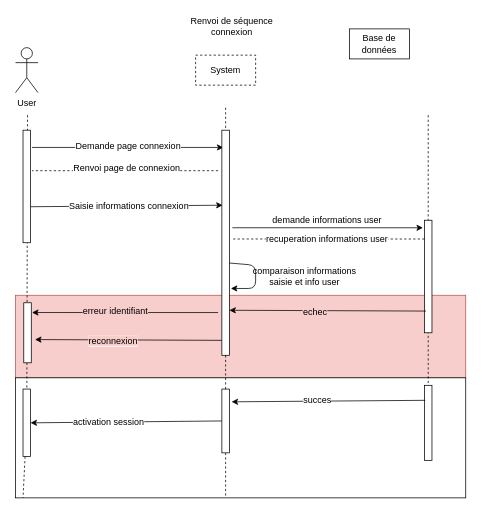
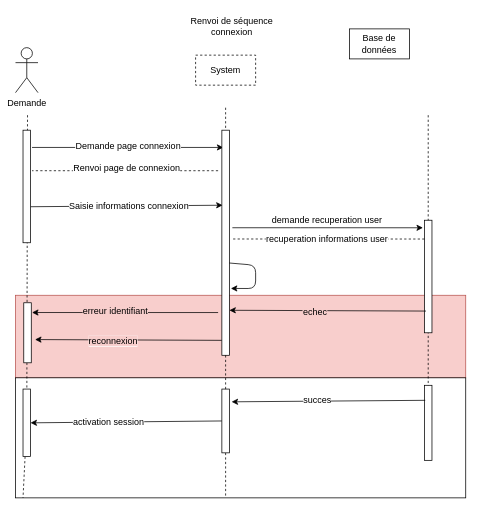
  <mxCell id="0" />
  <mxCell id="1" parent="0" />
  <mxCell id="2" value="" style="rounded=0;whiteSpace=wrap;html=1;fillColor=#F8CECC;strokeColor=#b85450;" vertex="1" parent="1"><mxGeometry x="20" y="393" width="600" height="110" as="geometry" /></mxCell>
  <mxCell id="3" value="" style="rounded=0;whiteSpace=wrap;html=1;labelBackgroundColor=#F8CECC;" vertex="1" parent="1"><mxGeometry x="20" y="503" width="600" height="160" as="geometry" /></mxCell>
  <mxCell id="4" value="" style="endArrow=none;dashed=1;html=1;" edge="1" parent="1"><mxGeometry width="50" height="50" relative="1" as="geometry"><mxPoint x="570" y="153" as="sourcePoint" /><mxPoint x="570" y="613" as="targetPoint" /></mxGeometry></mxCell>
  <mxCell id="5" value="" style="endArrow=none;dashed=1;html=1;" edge="1" parent="1" source="33"><mxGeometry width="50" height="50" relative="1" as="geometry"><mxPoint x="300" y="183" as="sourcePoint" /><mxPoint x="300" y="663" as="targetPoint" /></mxGeometry></mxCell>
  <mxCell id="6" value="" style="endArrow=none;dashed=1;html=1;" edge="1" parent="1" source="35"><mxGeometry width="50" height="50" relative="1" as="geometry"><mxPoint x="40" y="193" as="sourcePoint" /><mxPoint x="30" y="663" as="targetPoint" /></mxGeometry></mxCell>
  <mxCell id="7" value="&lt;div&gt;Renvoi de séquence&lt;/div&gt;&lt;div&gt;connexion&lt;br&gt;&lt;/div&gt;" style="text;html=1;align=center;verticalAlign=middle;resizable=0;points=[];;autosize=1;" vertex="1" parent="1"><mxGeometry x="223" y="20" width="170" height="30" as="geometry" /></mxCell>
- <mxCell id="8" value="User" style="shape=umlActor;verticalLabelPosition=bottom;labelBackgroundColor=#ffffff;verticalAlign=top;html=1;outlineConnect=0;" vertex="1" parent="1"><mxGeometry x="20" y="63" width="30" height="60" as="geometry" /></mxCell>
+ <mxCell id="8" value="Demande" style="shape=umlActor;verticalLabelPosition=bottom;labelBackgroundColor=#ffffff;verticalAlign=top;html=1;outlineConnect=0;" vertex="1" parent="1"><mxGeometry x="20" y="63" width="30" height="60" as="geometry" /></mxCell>
  <mxCell id="9" value="System" style="rounded=0;whiteSpace=wrap;html=1;dashed=1;" vertex="1" parent="1"><mxGeometry x="260" y="73" width="80" height="40" as="geometry" /></mxCell>
  <mxCell id="10" value="Base de données" style="rounded=0;whiteSpace=wrap;html=1;" vertex="1" parent="1"><mxGeometry x="465" y="38" width="80" height="40" as="geometry" /></mxCell>
  <mxCell id="11" value="" style="rounded=0;whiteSpace=wrap;html=1;" vertex="1" parent="1"><mxGeometry x="565" y="293" width="10" height="150" as="geometry" /></mxCell>
  <mxCell id="12" value="" style="endArrow=classic;html=1;" edge="1" parent="1"><mxGeometry width="50" height="50" relative="1" as="geometry"><mxPoint x="42" y="196" as="sourcePoint" /><mxPoint x="297" y="196" as="targetPoint" /></mxGeometry></mxCell>
  <mxCell id="13" value="Demande page connexion" style="text;html=1;align=center;verticalAlign=middle;resizable=0;points=[];;labelBackgroundColor=#ffffff;" vertex="1" connectable="0" parent="12"><mxGeometry x="-0.137" y="1" relative="1" as="geometry"><mxPoint x="17" y="-2" as="offset" /></mxGeometry></mxCell>
  <mxCell id="14" value="" style="endArrow=none;dashed=1;html=1;entryX=1.2;entryY=0.36;entryDx=0;entryDy=0;entryPerimeter=0;" edge="1" parent="1" target="38"><mxGeometry width="50" height="50" relative="1" as="geometry"><mxPoint x="290" y="227" as="sourcePoint" /><mxPoint x="70" y="343" as="targetPoint" /></mxGeometry></mxCell>
  <mxCell id="15" value="Renvoi page de connexion" style="text;html=1;align=center;verticalAlign=middle;resizable=0;points=[];;labelBackgroundColor=#ffffff;" vertex="1" connectable="0" parent="14"><mxGeometry x="0.153" y="-2" relative="1" as="geometry"><mxPoint x="20" y="-1.5" as="offset" /></mxGeometry></mxCell>
  <mxCell id="16" value="" style="endArrow=classic;html=1;exitX=1;exitY=0.68;exitDx=0;exitDy=0;exitPerimeter=0;" edge="1" parent="1" source="38"><mxGeometry width="50" height="50" relative="1" as="geometry"><mxPoint x="20" y="393" as="sourcePoint" /><mxPoint x="296" y="273" as="targetPoint" /></mxGeometry></mxCell>
  <mxCell id="17" value="Saisie informations connexion" style="text;html=1;align=center;verticalAlign=middle;resizable=0;points=[];;labelBackgroundColor=#ffffff;" vertex="1" connectable="0" parent="16"><mxGeometry x="-0.093" y="-1" relative="1" as="geometry"><mxPoint x="14" y="-2" as="offset" /></mxGeometry></mxCell>
  <mxCell id="18" value="" style="endArrow=classic;html=1;entryX=-0.2;entryY=0.067;entryDx=0;entryDy=0;entryPerimeter=0;" edge="1" parent="1" target="11"><mxGeometry width="50" height="50" relative="1" as="geometry"><mxPoint x="309" y="303" as="sourcePoint" /><mxPoint x="560" y="313" as="targetPoint" /><Array as="points"><mxPoint x="400" y="303" /></Array></mxGeometry></mxCell>
- <mxCell id="19" value="demande informations user" style="text;html=1;align=center;verticalAlign=middle;resizable=0;points=[];;autosize=1;" vertex="1" parent="1"><mxGeometry x="345" y="283" width="180" height="20" as="geometry" /></mxCell>
+ <mxCell id="19" value="demande recuperation user" style="text;html=1;align=center;verticalAlign=middle;resizable=0;points=[];;autosize=1;" vertex="1" parent="1"><mxGeometry x="345" y="283" width="180" height="20" as="geometry" /></mxCell>
  <mxCell id="20" value="" style="endArrow=classic;html=1;exitX=0.2;exitY=0.407;exitDx=0;exitDy=0;exitPerimeter=0;entryX=1;entryY=0.75;entryDx=0;entryDy=0;" edge="1" parent="1"><mxGeometry width="50" height="50" relative="1" as="geometry"><mxPoint x="567" y="414.05" as="sourcePoint" /><mxPoint x="305" y="413" as="targetPoint" /></mxGeometry></mxCell>
  <mxCell id="21" value="echec" style="text;html=1;align=center;verticalAlign=middle;resizable=0;points=[];;labelBackgroundColor=#F8CECC;" vertex="1" connectable="0" parent="20"><mxGeometry x="0.127" y="2" relative="1" as="geometry"><mxPoint as="offset" /></mxGeometry></mxCell>
  <mxCell id="22" value="" style="endArrow=classic;html=1;exitX=-0.5;exitY=0.846;exitDx=0;exitDy=0;exitPerimeter=0;" edge="1" parent="1"><mxGeometry width="50" height="50" relative="1" as="geometry"><mxPoint x="290" y="416.04" as="sourcePoint" /><mxPoint x="42" y="416" as="targetPoint" /></mxGeometry></mxCell>
  <mxCell id="23" value="erreur identifiant" style="text;html=1;align=center;verticalAlign=middle;resizable=0;points=[];;labelBackgroundColor=#F8CECC;" vertex="1" connectable="0" parent="22"><mxGeometry x="0.114" y="-3" relative="1" as="geometry"><mxPoint as="offset" /></mxGeometry></mxCell>
  <mxCell id="24" value="" style="endArrow=classic;html=1;exitX=0;exitY=0.917;exitDx=0;exitDy=0;exitPerimeter=0;entryX=1.5;entryY=0.613;entryDx=0;entryDy=0;entryPerimeter=0;" edge="1" parent="1" target="37"><mxGeometry width="50" height="50" relative="1" as="geometry"><mxPoint x="295" y="453.08" as="sourcePoint" /><mxPoint x="70" y="523" as="targetPoint" /></mxGeometry></mxCell>
  <mxCell id="25" value="&lt;span style=&quot;background-color: rgb(248 , 206 , 204)&quot;&gt;reconnexion&lt;/span&gt;" style="text;html=1;align=center;verticalAlign=middle;resizable=0;points=[];;labelBackgroundColor=#ffffff;" vertex="1" connectable="0" parent="24"><mxGeometry x="0.167" y="1" relative="1" as="geometry"><mxPoint as="offset" /></mxGeometry></mxCell>
  <mxCell id="26" value="" style="rounded=0;whiteSpace=wrap;html=1;labelBackgroundColor=#F8CECC;" vertex="1" parent="1"><mxGeometry x="565" y="513" width="10" height="100" as="geometry" /></mxCell>
  <mxCell id="27" value="" style="endArrow=classic;html=1;exitX=0.1;exitY=0.2;exitDx=0;exitDy=0;exitPerimeter=0;entryX=1.3;entryY=0.2;entryDx=0;entryDy=0;entryPerimeter=0;" edge="1" parent="1" source="26" target="33"><mxGeometry width="50" height="50" relative="1" as="geometry"><mxPoint x="20" y="733" as="sourcePoint" /><mxPoint x="70" y="683" as="targetPoint" /></mxGeometry></mxCell>
  <mxCell id="28" value="succes" style="text;html=1;align=center;verticalAlign=middle;resizable=0;points=[];;labelBackgroundColor=#ffffff;" vertex="1" connectable="0" parent="27"><mxGeometry x="0.114" y="-2" relative="1" as="geometry"><mxPoint as="offset" /></mxGeometry></mxCell>
  <mxCell id="29" value="" style="endArrow=classic;html=1;exitX=0;exitY=0.5;exitDx=0;exitDy=0;entryX=1;entryY=0.5;entryDx=0;entryDy=0;" edge="1" parent="1" source="33" target="35"><mxGeometry width="50" height="50" relative="1" as="geometry"><mxPoint x="20" y="733" as="sourcePoint" /><mxPoint x="70" y="683" as="targetPoint" /></mxGeometry></mxCell>
  <mxCell id="30" value="activation session" style="text;html=1;align=center;verticalAlign=middle;resizable=0;points=[];;labelBackgroundColor=#ffffff;" vertex="1" connectable="0" parent="29"><mxGeometry x="0.19" relative="1" as="geometry"><mxPoint as="offset" /></mxGeometry></mxCell>
  <mxCell id="31" value="" style="rounded=0;whiteSpace=wrap;html=1;" vertex="1" parent="1"><mxGeometry x="295" y="173" width="10" height="300" as="geometry" /></mxCell>
  <mxCell id="32" value="" style="endArrow=none;dashed=1;html=1;" edge="1" parent="1" target="31"><mxGeometry width="50" height="50" relative="1" as="geometry"><mxPoint x="300" y="143" as="sourcePoint" /><mxPoint x="300" y="623" as="targetPoint" /></mxGeometry></mxCell>
  <mxCell id="33" value="" style="rounded=0;whiteSpace=wrap;html=1;labelBackgroundColor=#F8CECC;" vertex="1" parent="1"><mxGeometry x="295" y="518" width="10" height="85" as="geometry" /></mxCell>
  <mxCell id="34" value="" style="endArrow=none;dashed=1;html=1;" edge="1" parent="1" target="33"><mxGeometry width="50" height="50" relative="1" as="geometry"><mxPoint x="300" y="473" as="sourcePoint" /><mxPoint x="300" y="683" as="targetPoint" /></mxGeometry></mxCell>
  <mxCell id="35" value="" style="rounded=0;whiteSpace=wrap;html=1;labelBackgroundColor=#F8CECC;" vertex="1" parent="1"><mxGeometry x="30" y="518" width="10" height="90" as="geometry" /></mxCell>
  <mxCell id="36" value="" style="endArrow=none;dashed=1;html=1;" edge="1" parent="1" target="35"><mxGeometry width="50" height="50" relative="1" as="geometry"><mxPoint x="36" y="153" as="sourcePoint" /><mxPoint x="30" y="623" as="targetPoint" /></mxGeometry></mxCell>
  <mxCell id="37" value="" style="rounded=0;whiteSpace=wrap;html=1;labelBackgroundColor=#F8CECC;" vertex="1" parent="1"><mxGeometry x="31" y="403" width="10" height="80" as="geometry" /></mxCell>
  <mxCell id="38" value="" style="rounded=0;whiteSpace=wrap;html=1;" vertex="1" parent="1"><mxGeometry x="30" y="173" width="10" height="150" as="geometry" /></mxCell>
  <mxCell id="39" value="" style="endArrow=none;dashed=1;html=1;exitX=0;exitY=0.167;exitDx=0;exitDy=0;exitPerimeter=0;" edge="1" parent="1" source="11"><mxGeometry width="50" height="50" relative="1" as="geometry"><mxPoint x="20" y="693" as="sourcePoint" /><mxPoint x="310" y="318" as="targetPoint" /></mxGeometry></mxCell>
  <mxCell id="40" value="recuperation informations user" style="text;html=1;align=center;verticalAlign=middle;resizable=0;points=[];;labelBackgroundColor=#ffffff;" vertex="1" connectable="0" parent="39"><mxGeometry x="0.184" y="4" relative="1" as="geometry"><mxPoint x="21" y="-4" as="offset" /></mxGeometry></mxCell>
  <mxCell id="41" value="" style="endArrow=classic;html=1;exitX=1;exitY=0.59;exitDx=0;exitDy=0;exitPerimeter=0;entryX=1.2;entryY=0.703;entryDx=0;entryDy=0;entryPerimeter=0;" edge="1" parent="1" source="31" target="31"><mxGeometry width="50" height="50" relative="1" as="geometry"><mxPoint x="20" y="733" as="sourcePoint" /><mxPoint x="70" y="683" as="targetPoint" /><Array as="points"><mxPoint x="340" y="353" /><mxPoint x="340" y="384" /></Array></mxGeometry></mxCell>
- <mxCell id="42" value="&lt;div&gt;comparaison informations&lt;/div&gt;&lt;div&gt; saisie et info user&lt;/div&gt;" style="text;html=1;align=center;verticalAlign=middle;resizable=0;points=[];;autosize=1;" vertex="1" parent="1"><mxGeometry x="320" y="353" width="170" height="30" as="geometry" /></mxCell>
